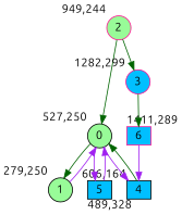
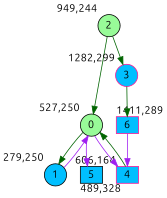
  digraph {
    bgcolor=white
    fontname=Ubuntu
    node [color=black fillcolor=deepskyblue fixedsize=true fontname=Ubuntu shape=circle style=filled]
    edge [color=darkgreen fontname=Ubuntu]
    0 [fillcolor=palegreen height=0.3 width=0.4 xlabel="527,250"]
-   1 [fillcolor=palegreen height=0.3 width=0.4 xlabel="279,250"]
-   4 [height=0.3 shape=box width=0.4 xlabel="606,164"]
+   1 [height=0.3 width=0.4 xlabel="279,250"]
+   4 [color=deeppink height=0.3 shape=box width=0.4 xlabel="606,164"]
    5 [height=0.3 shape=box width=0.4 xlabel="489,328"]
-   2 [color=deeppink fillcolor=palegreen height=0.3 width=0.4 xlabel="949,244"]
+   2 [fillcolor=palegreen height=0.3 width=0.4 xlabel="949,244"]
    3 [color=deeppink height=0.3 width=0.4 xlabel="1282,299"]
    6 [color=deeppink height=0.3 shape=box width=0.4 xlabel="1411,289"]
    0 -> 1
    0 -> 4 [color=purple]
    0 -> 5 [color=purple]
    1 -> 0 [color=purple]
    4 -> 0
-   5 -> 0 [color=purple]
    2 -> 0
    2 -> 3
    3 -> 6
    6 -> 4 [color=purple]
  }
